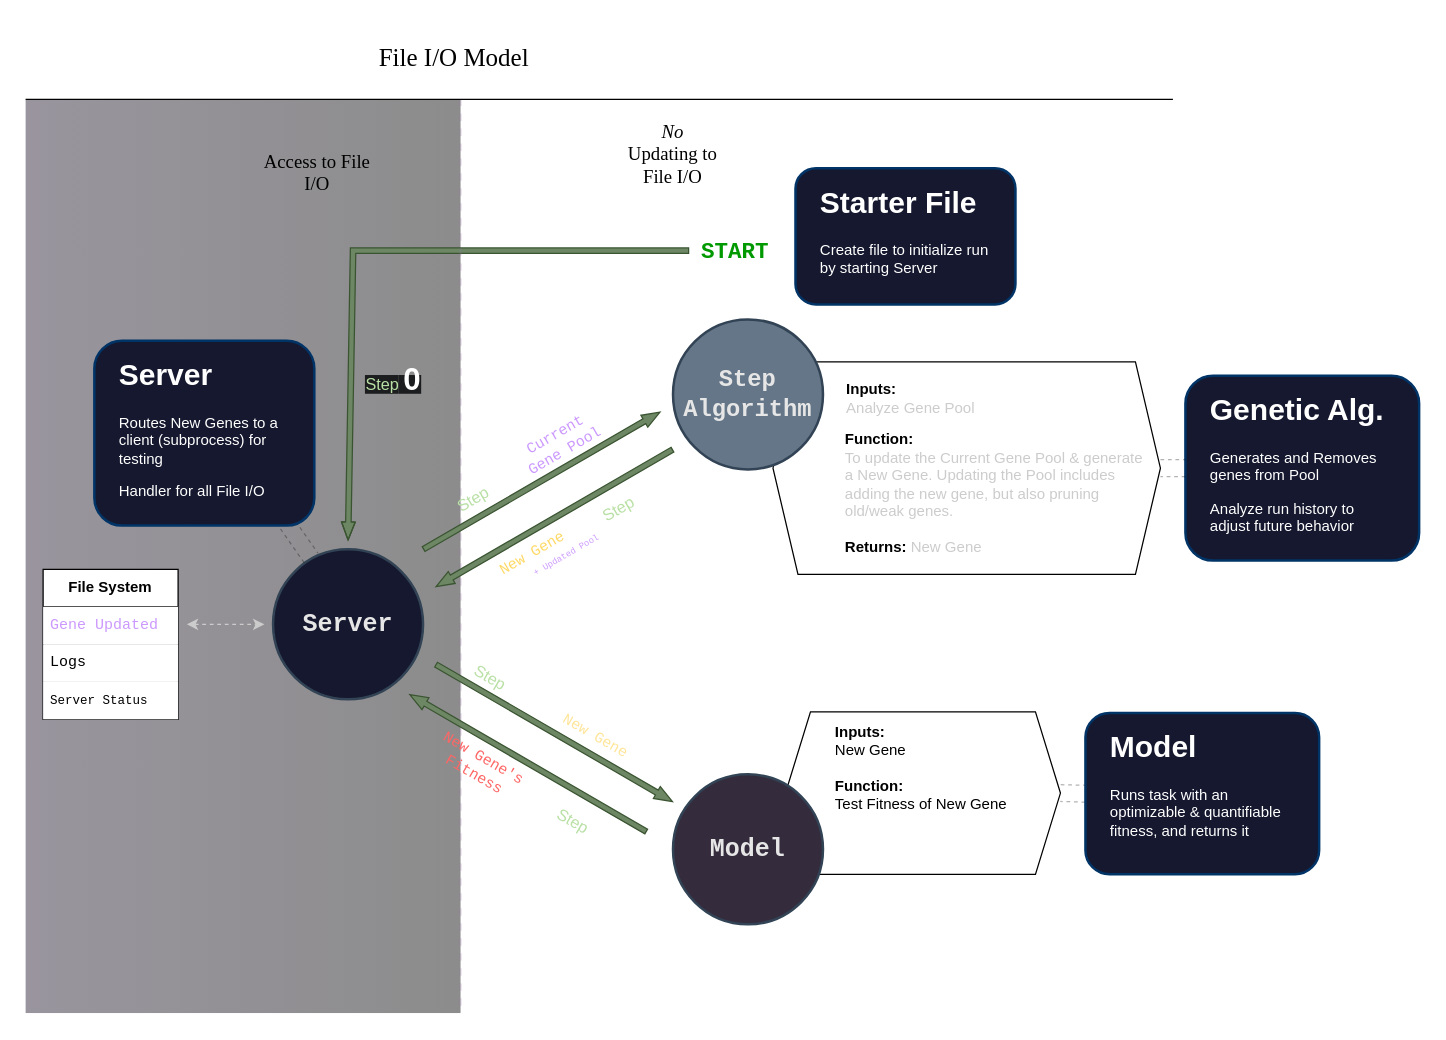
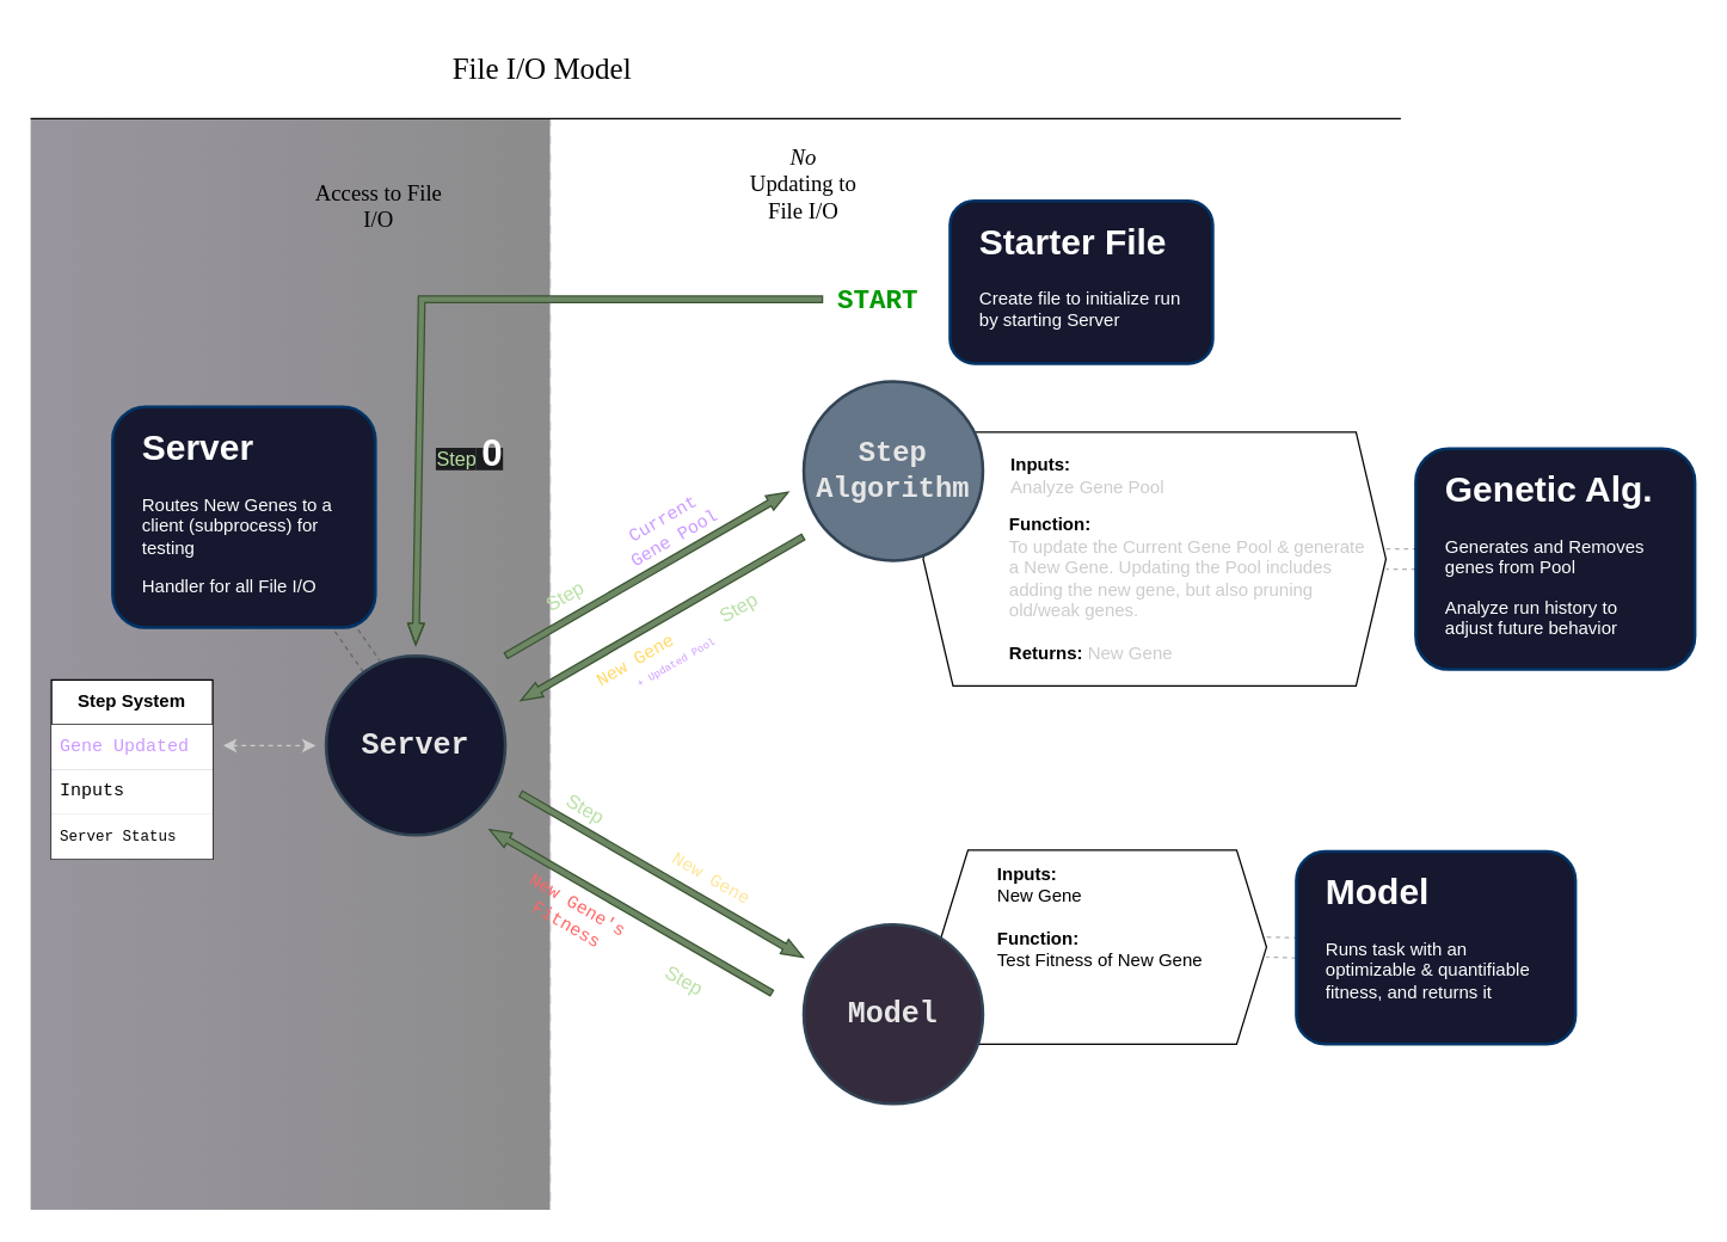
  <mxCell id="0" />
  <mxCell id="1" parent="0" />
  <mxCell id="2" style="rounded=0;orthogonalLoop=1;jettySize=auto;html=1;exitX=1;exitY=0.5;exitDx=0;exitDy=0;entryX=0;entryY=0.5;entryDx=0;entryDy=0;shape=link;opacity=30;dashed=1;width=13.448;" parent="1" source="45" target="16" edge="1"><mxGeometry relative="1" as="geometry"><mxPoint x="838" y="631.16" as="sourcePoint" /><mxPoint x="859" y="661.85" as="targetPoint" /></mxGeometry></mxCell>
  <mxCell id="3" value="" style="rounded=0;whiteSpace=wrap;html=1;fillColor=#342B3D;strokeColor=none;gradientDirection=east;fontColor=#ffffff;gradientColor=#1A1A1A;opacity=50;" parent="1" vertex="1"><mxGeometry y="79" width="348" height="731" as="geometry" x="20" /></mxCell>
  <mxCell id="4" value="Server" style="ellipse;whiteSpace=wrap;html=1;aspect=fixed;fontSize=20;fillColor=#15182e;strokeColor=#314354;fontFamily=Courier New;fontColor=#E6E6E6;strokeWidth=2;fontStyle=1;" parent="1" vertex="1"><mxGeometry x="218" y="439" width="120" height="120" as="geometry" /></mxCell>
  <mxCell id="5" value="" style="shape=flexArrow;endArrow=classic;html=1;rounded=0;endWidth=5.624;endSize=4.481;width=4.4;fillColor=#6d8764;strokeColor=#3A5431;" parent="1" edge="1"><mxGeometry width="50" height="50" relative="1" as="geometry"><mxPoint x="551" y="200" as="sourcePoint" /><mxPoint x="278" y="432" as="targetPoint" /><Array as="points"><mxPoint x="282" y="200" /></Array></mxGeometry></mxCell>
  <mxCell id="6" value="&lt;span style=&quot;border-color: rgb(0, 0, 0); color: rgb(185, 224, 165); font-family: Helvetica; font-size: 13px; font-style: normal; font-variant-ligatures: normal; font-variant-caps: normal; letter-spacing: normal; orphans: 2; text-align: center; text-indent: 0px; text-transform: none; widows: 2; word-spacing: 0px; -webkit-text-stroke-width: 0px; background-color: rgb(27, 29, 30); text-decoration-thickness: initial; text-decoration-style: initial; text-decoration-color: initial; font-weight: normal;&quot;&gt;Step&lt;/span&gt;&lt;span style=&quot;font-family: Helvetica; font-style: normal; font-variant-ligatures: normal; font-variant-caps: normal; font-weight: 700; letter-spacing: normal; orphans: 2; text-align: center; text-indent: 0px; text-transform: none; widows: 2; word-spacing: 0px; -webkit-text-stroke-width: 0px; background-color: rgb(27, 29, 30); text-decoration-thickness: initial; text-decoration-style: initial; text-decoration-color: initial; float: none; display: inline !important;&quot;&gt;&amp;nbsp;&lt;span style=&quot;font-size: 25px;&quot;&gt;&lt;font color=&quot;#ffffff&quot;&gt;0&lt;/font&gt;&lt;/span&gt;&lt;/span&gt;" style="edgeLabel;html=1;align=center;verticalAlign=middle;resizable=0;points=[];fontFamily=Helvetica;labelBackgroundColor=none;fontSize=13;fontStyle=1;labelBorderColor=none;spacing=0;fontColor=#B9E0A5;" parent="5" vertex="1" connectable="0"><mxGeometry x="0.446" y="-1" relative="1" as="geometry"><mxPoint x="34" y="9" as="offset" /></mxGeometry></mxCell>
  <mxCell id="7" value="&lt;h2&gt;&lt;b style=&quot;&quot;&gt;&lt;font color=&quot;#009900&quot; face=&quot;Courier New&quot;&gt;START&lt;/font&gt;&lt;/b&gt;&lt;/h2&gt;" style="text;html=1;strokeColor=none;fillColor=none;align=center;verticalAlign=middle;whiteSpace=wrap;rounded=0;" parent="1" vertex="1"><mxGeometry x="558" y="186" width="60" height="30" as="geometry" /></mxCell>
  <mxCell id="8" value="&lt;font style=&quot;font-size: 20px;&quot;&gt;File I/O Model&lt;/font&gt;" style="text;html=1;strokeColor=none;fillColor=none;align=center;verticalAlign=middle;whiteSpace=wrap;rounded=0;fontFamily=Verdana;" parent="1" vertex="1"><mxGeometry x="298" y="20" width="130" height="50" as="geometry" /></mxCell>
  <mxCell id="9" value="Access to File I/O" style="text;html=1;strokeColor=none;fillColor=none;align=center;verticalAlign=middle;whiteSpace=wrap;rounded=0;fontSize=15;fontFamily=Verdana;" parent="1" vertex="1"><mxGeometry x="201.5" y="115" width="103" height="43" as="geometry" /></mxCell>
  <mxCell id="10" value="&lt;i&gt;No&lt;/i&gt;&lt;br&gt;Updating to File I/O" style="text;html=1;strokeColor=none;fillColor=none;align=center;verticalAlign=middle;whiteSpace=wrap;rounded=0;fontSize=15;fontFamily=Verdana;" parent="1" vertex="1"><mxGeometry x="488" y="83.75" width="100" height="75.5" as="geometry" /></mxCell>
  <mxCell id="11" value="&lt;h1&gt;Starter File&lt;/h1&gt;&lt;p&gt;Create file to initialize run by starting Server&lt;/p&gt;" style="text;html=1;spacing=5;spacingTop=-12;whiteSpace=wrap;overflow=hidden;rounded=1;labelBorderColor=none;fillColor=#15182E;fontColor=#ffffff;strokeColor=#003366;strokeWidth=2;perimeterSpacing=0;spacingLeft=15;spacingBottom=15;spacingRight=15;" parent="1" vertex="1"><mxGeometry x="636" y="134" width="176" height="109" as="geometry" /></mxCell>
  <mxCell id="12" style="rounded=0;orthogonalLoop=1;jettySize=auto;html=1;exitX=0.75;exitY=1;exitDx=0;exitDy=0;entryX=0.253;entryY=0.057;entryDx=0;entryDy=0;shape=link;opacity=30;dashed=1;width=13.448;entryPerimeter=0;" parent="1" target="4" edge="1"><mxGeometry relative="1" as="geometry"><mxPoint x="227" y="415.31" as="sourcePoint" /><mxPoint x="255.574" y="451.884" as="targetPoint" /></mxGeometry></mxCell>
  <mxCell id="13" value="&lt;h1&gt;Server&lt;/h1&gt;&lt;p&gt;Routes New Genes to a client (subprocess) for testing&lt;/p&gt;&lt;p&gt;Handler for all File I/O&lt;/p&gt;" style="text;html=1;spacing=5;spacingTop=-12;whiteSpace=wrap;overflow=hidden;rounded=1;labelBorderColor=none;fillColor=#15182E;fontColor=#ffffff;strokeColor=#003366;strokeWidth=2;perimeterSpacing=0;spacingLeft=15;spacingBottom=15;spacingRight=15;" parent="1" vertex="1"><mxGeometry x="75" y="272" width="176" height="148" as="geometry" /></mxCell>
  <mxCell id="14" style="edgeStyle=orthogonalEdgeStyle;rounded=0;orthogonalLoop=1;jettySize=auto;html=1;endArrow=classic;endFill=1;startArrow=classic;startFill=1;targetPerimeterSpacing=0;endSize=6;jumpSize=6;spacingLeft=0;strokeColor=#CCCCCC;dashed=1;" parent="1" edge="1"><mxGeometry relative="1" as="geometry"><mxPoint x="149" y="499" as="sourcePoint" /><mxPoint x="211" y="499" as="targetPoint" /></mxGeometry></mxCell>
  <mxCell id="15" value="&lt;h1&gt;Genetic Alg.&lt;/h1&gt;&lt;p&gt;Generates and Removes genes from Pool&lt;/p&gt;&lt;p&gt;Analyze run history to adjust future behavior&lt;/p&gt;" style="text;html=1;spacing=5;spacingTop=-12;whiteSpace=wrap;overflow=hidden;rounded=1;labelBorderColor=none;fillColor=#15182E;fontColor=#ffffff;strokeColor=#003366;strokeWidth=2;perimeterSpacing=0;spacingLeft=15;spacingBottom=15;spacingRight=15;" parent="1" vertex="1"><mxGeometry x="948" y="300" width="187" height="148" as="geometry" /></mxCell>
  <mxCell id="16" value="&lt;h1&gt;Model&lt;/h1&gt;&lt;p&gt;Runs task with an optimizable &amp;amp; quantifiable fitness, and returns it&lt;/p&gt;" style="text;html=1;spacing=5;spacingTop=-12;whiteSpace=wrap;overflow=hidden;rounded=1;labelBorderColor=none;fillColor=#15182E;fontColor=#ffffff;strokeColor=#003366;strokeWidth=2;perimeterSpacing=0;spacingLeft=15;spacingBottom=15;spacingRight=15;" parent="1" vertex="1"><mxGeometry x="868" y="570" width="187" height="129" as="geometry" /></mxCell>
  <mxCell id="17" value="" style="group" parent="1" vertex="1" connectable="0"><mxGeometry x="538" y="255" width="390" height="204" as="geometry" /></mxCell>
  <mxCell id="18" value="" style="group" parent="17" vertex="1" connectable="0"><mxGeometry x="80" y="34" width="310" height="170" as="geometry" /></mxCell>
  <mxCell id="19" value="" style="shape=hexagon;perimeter=hexagonPerimeter2;whiteSpace=wrap;html=1;fixedSize=1;align=left;" parent="18" vertex="1"><mxGeometry width="310" height="170" as="geometry" /></mxCell>
  <mxCell id="20" value="&lt;b style=&quot;font-size: 12px;&quot;&gt;Inputs:&amp;nbsp;&lt;br style=&quot;font-size: 12px;&quot;&gt;&lt;/b&gt;&lt;font color=&quot;#cccccc&quot;&gt;Analyze Gene Pool&lt;/font&gt;" style="text;html=1;strokeColor=none;fillColor=none;align=left;verticalAlign=middle;whiteSpace=wrap;rounded=0;fontSize=12;" parent="18" vertex="1"><mxGeometry x="57" y="4" width="240" height="50" as="geometry" /></mxCell>
  <mxCell id="21" value="&lt;br style=&quot;font-size: 12px;&quot;&gt;&lt;b style=&quot;font-size: 12px;&quot;&gt;Function:&lt;br style=&quot;font-size: 12px;&quot;&gt;&lt;/b&gt;&lt;font color=&quot;#cccccc&quot;&gt;To update the Current Gene Pool &amp;amp; generate a New Gene. Updating the Pool includes adding the new gene, but also pruning old/weak genes.&amp;nbsp;&lt;/font&gt;&amp;nbsp;&lt;br style=&quot;font-size: 12px;&quot;&gt;&lt;br style=&quot;font-size: 12px;&quot;&gt;&lt;b style=&quot;font-size: 12px;&quot;&gt;Returns:&lt;/b&gt; &lt;font color=&quot;#cccccc&quot;&gt;New Gene&lt;/font&gt;" style="text;html=1;strokeColor=none;fillColor=none;align=left;verticalAlign=middle;whiteSpace=wrap;rounded=0;fontSize=12;" parent="18" vertex="1"><mxGeometry x="55.5" y="40" width="247" height="116" as="geometry" /></mxCell>
  <mxCell id="22" value="&lt;font style=&quot;font-size: 19px;&quot;&gt;Step Algorithm&lt;/font&gt;" style="ellipse;whiteSpace=wrap;html=1;aspect=fixed;fontSize=20;fillColor=#647687;strokeColor=#314354;fontFamily=Courier New;fontColor=#E6E6E6;strokeWidth=2;fontStyle=1" parent="17" vertex="1"><mxGeometry width="120" height="120" as="geometry" /></mxCell>
- <mxCell id="23" value="&lt;b&gt;File System&lt;/b&gt;" style="swimlane;fontStyle=0;childLayout=stackLayout;horizontal=1;startSize=30;horizontalStack=0;resizeParent=1;resizeParentMax=0;resizeLast=0;collapsible=1;marginBottom=0;whiteSpace=wrap;html=1;" parent="1" vertex="1"><mxGeometry x="34" y="455" width="108" height="120" as="geometry" /></mxCell>
+ <mxCell id="23" value="&lt;b&gt;Step System&lt;/b&gt;" style="swimlane;fontStyle=0;childLayout=stackLayout;horizontal=1;startSize=30;horizontalStack=0;resizeParent=1;resizeParentMax=0;resizeLast=0;collapsible=1;marginBottom=0;whiteSpace=wrap;html=1;" parent="1" vertex="1"><mxGeometry x="34" y="455" width="108" height="120" as="geometry" /></mxCell>
  <mxCell id="24" value="&lt;font color=&quot;#cc99ff&quot;&gt;Gene Updated&lt;/font&gt;" style="text;strokeColor=none;fillColor=default;align=left;verticalAlign=middle;spacingLeft=4;spacingRight=4;overflow=hidden;points=[[0,0.5],[1,0.5]];portConstraint=eastwest;rotatable=0;whiteSpace=wrap;html=1;fontFamily=Courier New;" parent="23" vertex="1"><mxGeometry y="30" width="108" height="30" as="geometry" /></mxCell>
- <mxCell id="25" value="Logs" style="text;strokeColor=none;fillColor=default;align=left;verticalAlign=middle;spacingLeft=4;spacingRight=4;overflow=hidden;points=[[0,0.5],[1,0.5]];portConstraint=eastwest;rotatable=0;whiteSpace=wrap;html=1;fontFamily=Courier New;" parent="23" vertex="1"><mxGeometry y="60" width="108" height="30" as="geometry" /></mxCell>
+ <mxCell id="25" value="Inputs" style="text;strokeColor=none;fillColor=default;align=left;verticalAlign=middle;spacingLeft=4;spacingRight=4;overflow=hidden;points=[[0,0.5],[1,0.5]];portConstraint=eastwest;rotatable=0;whiteSpace=wrap;html=1;fontFamily=Courier New;" parent="23" vertex="1"><mxGeometry y="60" width="108" height="30" as="geometry" /></mxCell>
  <mxCell id="26" value="&lt;font style=&quot;font-size: 10px;&quot;&gt;Server Status&lt;/font&gt;" style="text;strokeColor=none;fillColor=default;align=left;verticalAlign=middle;spacingLeft=4;spacingRight=4;overflow=hidden;points=[[0,0.5],[1,0.5]];portConstraint=eastwest;rotatable=0;whiteSpace=wrap;html=1;fontFamily=Courier New;" parent="23" vertex="1"><mxGeometry y="90" width="108" height="30" as="geometry" /></mxCell>
  <mxCell id="27" value="" style="endArrow=none;dashed=1;html=1;strokeWidth=2;rounded=0;fillColor=#e1d5e7;strokeColor=#9673a6;opacity=20;entryX=1;entryY=0;entryDx=0;entryDy=0;exitX=1;exitY=0.992;exitDx=0;exitDy=0;exitPerimeter=0;" parent="1" source="3" target="3" edge="1"><mxGeometry width="50" height="50" relative="1" as="geometry"><mxPoint x="368" y="810" as="sourcePoint" /><mxPoint x="368" y="147" as="targetPoint" /></mxGeometry></mxCell>
  <mxCell id="28" value="" style="group" parent="1" vertex="1" connectable="0"><mxGeometry x="309" y="327.01" width="219" height="141.99" as="geometry" /></mxCell>
  <mxCell id="29" value="" style="shape=flexArrow;endArrow=classic;html=1;rounded=0;endWidth=5.624;endSize=4.481;width=4.4;fillColor=#6d8764;strokeColor=#3A5431;" parent="28" edge="1"><mxGeometry width="50" height="50" relative="1" as="geometry"><mxPoint x="29" y="111.99" as="sourcePoint" /><mxPoint x="219" y="1.99" as="targetPoint" /></mxGeometry></mxCell>
  <mxCell id="30" value="&lt;span style=&quot;font-weight: normal;&quot;&gt;Step&lt;/span&gt; &lt;font color=&quot;#ffffff&quot; style=&quot;font-size: 25px;&quot;&gt;1&lt;/font&gt;" style="edgeLabel;html=1;align=center;verticalAlign=middle;resizable=0;points=[];rotation=-30;fontFamily=Helvetica;labelBackgroundColor=none;fontSize=13;fontStyle=1;labelBorderColor=none;spacing=0;fontColor=#B9E0A5;" parent="29" vertex="1" connectable="0"><mxGeometry x="0.65" relative="1" as="geometry"><mxPoint x="-112" y="42" as="offset" /></mxGeometry></mxCell>
  <mxCell id="31" value="Current Gene Pool" style="text;html=1;strokeColor=none;fillColor=none;align=center;verticalAlign=middle;whiteSpace=wrap;rounded=0;rotation=-30;fontColor=#CC99FF;fontFamily=Courier New;" parent="28" vertex="1"><mxGeometry x="101" y="11.99" width="76" height="30" as="geometry" /></mxCell>
  <mxCell id="32" value="" style="shape=flexArrow;endArrow=classic;html=1;rounded=0;endWidth=5.624;endSize=4.481;width=4.4;fillColor=#6d8764;strokeColor=#3A5431;" parent="28" edge="1"><mxGeometry width="50" height="50" relative="1" as="geometry"><mxPoint x="229" y="31.99" as="sourcePoint" /><mxPoint x="39" y="141.99" as="targetPoint" /></mxGeometry></mxCell>
  <mxCell id="33" value="&lt;span style=&quot;font-weight: normal;&quot;&gt;Step&lt;/span&gt; &lt;font color=&quot;#ffffff&quot; style=&quot;font-size: 25px;&quot;&gt;2&lt;/font&gt;" style="edgeLabel;html=1;align=center;verticalAlign=middle;resizable=0;points=[];rotation=-30;fontFamily=Helvetica;labelBackgroundColor=none;fontSize=13;fontStyle=1;labelBorderColor=none;spacing=0;fontColor=#B9E0A5;" parent="32" vertex="1" connectable="0"><mxGeometry x="0.65" relative="1" as="geometry"><mxPoint x="117" y="-52" as="offset" /></mxGeometry></mxCell>
  <mxCell id="34" value="&lt;font color=&quot;#ffd966&quot;&gt;New Gene&lt;/font&gt;" style="text;html=1;strokeColor=none;fillColor=none;align=center;verticalAlign=middle;whiteSpace=wrap;rounded=0;rotation=-30;fontColor=#CC99FF;fontFamily=Courier New;" parent="28" vertex="1"><mxGeometry x="78.5" y="102.12" width="76" height="28.01" as="geometry" /></mxCell>
  <mxCell id="35" value="&lt;font style=&quot;font-size: 7px;&quot;&gt;+ Updated Pool&lt;br style=&quot;font-size: 7px;&quot;&gt;&lt;/font&gt;" style="text;html=1;strokeColor=none;fillColor=none;align=center;verticalAlign=middle;whiteSpace=wrap;rounded=0;rotation=-30;fontColor=#CC99FF;fontFamily=Courier New;fontSize=7;" vertex="1" parent="28"><mxGeometry x="106" y="101.99" width="76" height="30" as="geometry" /></mxCell>
  <mxCell id="36" value="" style="group;rotation=60;" parent="1" vertex="1" connectable="0"><mxGeometry x="314" y="510" width="219" height="141.99" as="geometry" /></mxCell>
  <mxCell id="37" value="" style="shape=flexArrow;endArrow=classic;html=1;rounded=0;endWidth=5.624;endSize=4.481;width=4.4;fillColor=#6d8764;strokeColor=#3A5431;" parent="36" edge="1"><mxGeometry width="50" height="50" relative="1" as="geometry"><mxPoint x="34" y="21" as="sourcePoint" /><mxPoint x="224" y="131" as="targetPoint" /></mxGeometry></mxCell>
  <mxCell id="38" value="&lt;span style=&quot;font-weight: normal;&quot;&gt;Step&lt;/span&gt; &lt;font color=&quot;#ffffff&quot; style=&quot;font-size: 25px;&quot;&gt;4&lt;/font&gt;" style="edgeLabel;html=1;align=center;verticalAlign=middle;resizable=0;points=[];rotation=30;fontFamily=Helvetica;labelBackgroundColor=none;fontSize=13;fontStyle=1;labelBorderColor=none;spacing=0;fontColor=#B9E0A5;" parent="37" vertex="1" connectable="0"><mxGeometry x="0.65" relative="1" as="geometry"><mxPoint x="-37" y="34" as="offset" /></mxGeometry></mxCell>
  <mxCell id="39" value="&lt;font color=&quot;#ffe599&quot;&gt;New Gene&lt;/font&gt;" style="text;html=1;strokeColor=none;fillColor=none;align=center;verticalAlign=middle;whiteSpace=wrap;rounded=0;rotation=30;fontColor=#CC99FF;fontFamily=Courier New;" parent="36" vertex="1"><mxGeometry x="124" y="64" width="76" height="30" as="geometry" /></mxCell>
  <mxCell id="40" value="" style="shape=flexArrow;endArrow=classic;html=1;rounded=0;endWidth=5.624;endSize=4.481;width=4.4;fillColor=#6d8764;strokeColor=#3A5431;" parent="36" edge="1"><mxGeometry width="50" height="50" relative="1" as="geometry"><mxPoint x="203" y="155" as="sourcePoint" /><mxPoint x="13" y="45" as="targetPoint" /></mxGeometry></mxCell>
  <mxCell id="41" value="&lt;span style=&quot;font-weight: normal;&quot;&gt;Step&lt;/span&gt; &lt;font color=&quot;#ffffff&quot; style=&quot;font-size: 25px;&quot;&gt;3&lt;/font&gt;" style="edgeLabel;html=1;align=center;verticalAlign=middle;resizable=0;points=[];rotation=30;fontFamily=Helvetica;labelBackgroundColor=none;fontSize=13;fontStyle=1;labelBorderColor=none;spacing=0;fontColor=#B9E0A5;" parent="40" vertex="1" connectable="0"><mxGeometry x="0.65" relative="1" as="geometry"><mxPoint x="41" y="-34" as="offset" /></mxGeometry></mxCell>
  <mxCell id="42" value="&lt;font color=&quot;#ff6666&quot;&gt;New Gene's Fitness&lt;/font&gt;" style="text;html=1;strokeColor=none;fillColor=none;align=center;verticalAlign=middle;whiteSpace=wrap;rounded=0;rotation=30;fontColor=#CC99FF;fontFamily=Courier New;" parent="36" vertex="1"><mxGeometry x="31" y="89" width="76" height="28.01" as="geometry" /></mxCell>
  <mxCell id="43" value="" style="endArrow=none;html=1;rounded=0;exitX=0;exitY=0;exitDx=0;exitDy=0;" parent="1" source="3" edge="1"><mxGeometry width="50" height="50" relative="1" as="geometry"><mxPoint y="79" as="sourcePoint" x="20" /><mxPoint x="938" y="79" as="targetPoint" /></mxGeometry></mxCell>
  <mxCell id="44" value="" style="group" parent="1" vertex="1" connectable="0"><mxGeometry x="628" y="569" width="220" height="155" as="geometry" /></mxCell>
  <mxCell id="45" value="" style="shape=hexagon;perimeter=hexagonPerimeter2;whiteSpace=wrap;html=1;fixedSize=1;align=left;" parent="44" vertex="1"><mxGeometry width="220" height="130" as="geometry" /></mxCell>
  <mxCell id="46" value="&lt;b style=&quot;font-size: 12px;&quot;&gt;Inputs:&amp;nbsp;&lt;br style=&quot;font-size: 12px;&quot;&gt;&lt;/b&gt;New Gene&lt;br&gt;&lt;br&gt;&lt;b&gt;Function:&lt;br&gt;&lt;/b&gt;Test Fitness of New Gene" style="text;html=1;strokeColor=none;fillColor=none;align=left;verticalAlign=middle;whiteSpace=wrap;rounded=0;fontSize=12;container=0;" parent="44" vertex="1"><mxGeometry x="37.84" y="5" width="170.33" height="80" as="geometry" /></mxCell>
  <mxCell id="47" value="Model" style="ellipse;whiteSpace=wrap;html=1;aspect=fixed;fontSize=20;fillColor=#342b3d;strokeColor=#314354;fontFamily=Courier New;fontColor=#E6E6E6;strokeWidth=2;fontStyle=1;" parent="1" vertex="1"><mxGeometry x="538" y="619" width="120" height="120" as="geometry" /></mxCell>
  <mxCell id="48" style="rounded=0;orthogonalLoop=1;jettySize=auto;html=1;exitX=1;exitY=0.5;exitDx=0;exitDy=0;entryX=0;entryY=0.5;entryDx=0;entryDy=0;shape=link;opacity=30;dashed=1;width=13.448;" parent="1" source="19" target="15" edge="1"><mxGeometry relative="1" as="geometry"><mxPoint x="928" y="382.66" as="sourcePoint" /><mxPoint x="949" y="413.35" as="targetPoint" /></mxGeometry></mxCell>
